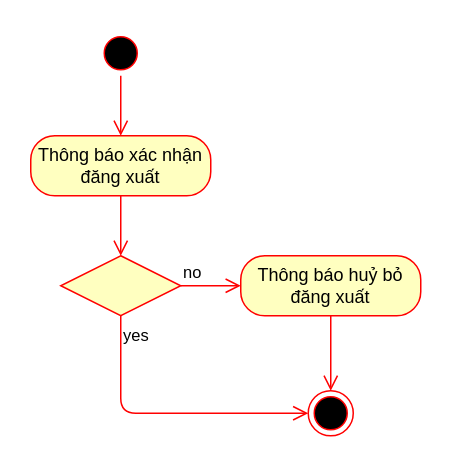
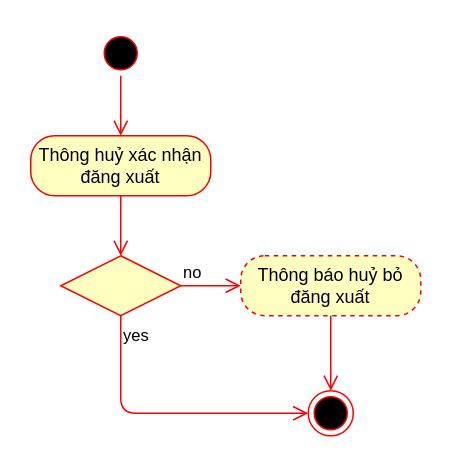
  <mxCell id="0" />
  <mxCell id="1" parent="0" />
  <mxCell id="2" value="" style="ellipse;html=1;shape=startState;fillColor=#000000;strokeColor=#ff0000;" vertex="1" parent="1"><mxGeometry x="65" y="20" width="30" height="30" as="geometry" /></mxCell>
  <mxCell id="3" value="" style="edgeStyle=orthogonalEdgeStyle;html=1;verticalAlign=bottom;endArrow=open;endSize=8;strokeColor=#ff0000;entryX=0.5;entryY=0;entryDx=0;entryDy=0;" edge="1" source="2" parent="1" target="4"><mxGeometry relative="1" as="geometry"><mxPoint x="-45" y="110" as="targetPoint" /></mxGeometry></mxCell>
- <mxCell id="4" value="Thông báo xác nhận đăng xuất" style="rounded=1;whiteSpace=wrap;html=1;arcSize=40;fontColor=#000000;fillColor=#ffffc0;strokeColor=#ff0000;" vertex="1" parent="1"><mxGeometry x="20" y="90" width="120" height="40" as="geometry" /></mxCell>
+ <mxCell id="4" value="Thông huỷ xác nhận đăng xuất" style="rounded=1;whiteSpace=wrap;html=1;arcSize=40;fontColor=#000000;fillColor=#ffffc0;strokeColor=#ff0000;" vertex="1" parent="1"><mxGeometry x="20" y="90" width="120" height="40" as="geometry" /></mxCell>
  <mxCell id="5" value="" style="edgeStyle=orthogonalEdgeStyle;html=1;verticalAlign=bottom;endArrow=open;endSize=8;strokeColor=#ff0000;entryX=0.5;entryY=0;entryDx=0;entryDy=0;" edge="1" source="4" parent="1" target="6"><mxGeometry relative="1" as="geometry"><mxPoint x="90" y="280" as="targetPoint" /></mxGeometry></mxCell>
  <mxCell id="6" value="" style="rhombus;whiteSpace=wrap;html=1;fillColor=#ffffc0;strokeColor=#ff0000;" vertex="1" parent="1"><mxGeometry x="40" y="170" width="80" height="40" as="geometry" /></mxCell>
  <mxCell id="7" value="no" style="edgeStyle=orthogonalEdgeStyle;html=1;align=left;verticalAlign=bottom;endArrow=open;endSize=8;strokeColor=#ff0000;entryX=0;entryY=0.5;entryDx=0;entryDy=0;" edge="1" source="6" parent="1" target="10"><mxGeometry x="-1" relative="1" as="geometry"><mxPoint x="230" y="190" as="targetPoint" /></mxGeometry></mxCell>
  <mxCell id="8" value="yes" style="edgeStyle=orthogonalEdgeStyle;html=1;align=left;verticalAlign=top;endArrow=open;endSize=8;strokeColor=#ff0000;entryX=0;entryY=0.5;entryDx=0;entryDy=0;" edge="1" source="6" parent="1" target="9"><mxGeometry x="-1" relative="1" as="geometry"><mxPoint x="340" y="200" as="targetPoint" /><Array as="points"><mxPoint x="80" y="275" /></Array></mxGeometry></mxCell>
  <mxCell id="9" value="" style="ellipse;html=1;shape=endState;fillColor=#000000;strokeColor=#ff0000;" vertex="1" parent="1"><mxGeometry x="205" y="260" width="30" height="30" as="geometry" /></mxCell>
- <mxCell id="10" value="Thông báo huỷ bỏ đăng xuất" style="rounded=1;whiteSpace=wrap;html=1;arcSize=40;fontColor=#000000;fillColor=#ffffc0;strokeColor=#ff0000;" vertex="1" parent="1"><mxGeometry x="160" y="170" width="120" height="40" as="geometry" /></mxCell>
+ <mxCell id="10" value="Thông báo huỷ bỏ đăng xuất" style="rounded=1;whiteSpace=wrap;html=1;arcSize=40;fontColor=#000000;fillColor=#ffffc0;strokeColor=#ff0000;dashed=1;" vertex="1" parent="1"><mxGeometry x="160" y="170" width="120" height="40" as="geometry" /></mxCell>
  <mxCell id="11" value="" style="edgeStyle=orthogonalEdgeStyle;html=1;verticalAlign=bottom;endArrow=open;endSize=8;strokeColor=#ff0000;entryX=0.5;entryY=0;entryDx=0;entryDy=0;" edge="1" source="10" parent="1" target="9"><mxGeometry relative="1" as="geometry"><mxPoint x="380" y="230" as="targetPoint" /></mxGeometry></mxCell>
